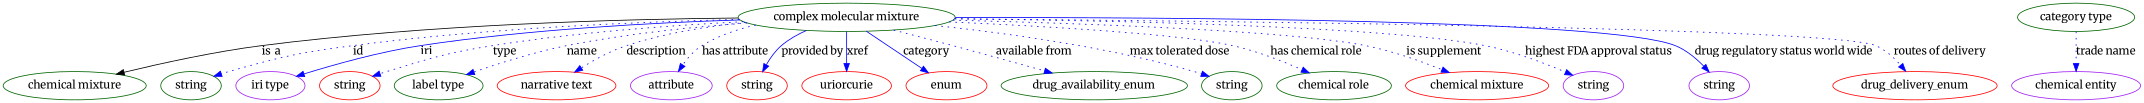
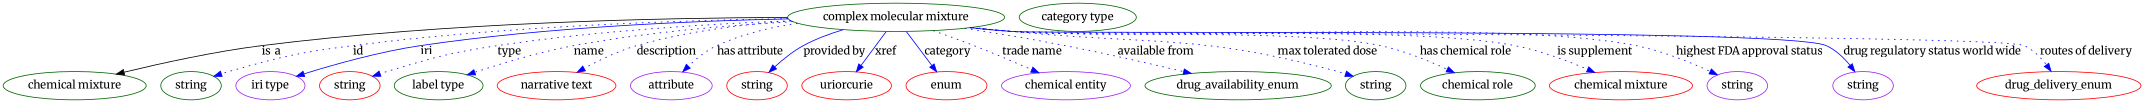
  digraph {
    fontname=Merriweather
    node [color=darkgreen fontname=Merriweather]
    edge [fontname=Merriweather style=dotted color=blue]
    n1 [height=0.5 label="complex molecular mixture" width=3.8274]
    "chemical mixture" [height=0.5 width=2.5276]
    n3 [height=0.5 label=string width=1.0652]
    n4 [color=purple height=0.5 label="iri type" width=1.2277]
    n5 [color=red height=0.5 label=string width=1.0652]
    n6 [height=0.5 label="label type" width=1.5707]
    n7 [color=red height=0.5 label="narrative text" width=2.0943]
    n8 [color=purple height=0.5 label=attribute width=1.4443]
    n9 [color=red height=0.5 label=string width=1.0652]
    n10 [color=red height=0.5 label=uriorcurie width=1.5887]
    n11 [color=red height=0.5 label=enum width=1.4263]
    n12 [color=purple height=0.5 label="chemical entity" width=2.2748]
    n13 [height=0.5 label=drug_availability_enum width=3.2858]
    n14 [height=0.5 label=string width=1.0652]
    n15 [height=0.5 label="chemical role" width=2.022]
    n16 [color=red height=0.5 label="chemical mixture" width=2.5276]
    n17 [color=purple height=0.5 label=string width=1.0652]
    n18 [color=purple height=0.5 label=string width=1.0652]
    n19 [color=red height=0.5 label=drug_delivery_enum width=2.9067]
    n20 [height=0.5 label="category type" width=2.0762]
    n1 -> "chemical mixture" [label=is_a style=solid color=""]
    n1 -> n3 [label=id]
    n1 -> n4 [label=iri style=solid]
    n1 -> n5 [label=type]
    n1 -> n6 [label=name]
    n1 -> n7 [label=description]
    n1 -> n8 [label="has attribute"]
    n1 -> n9 [label="provided by" style=solid]
    n1 -> n10 [label=xref style=solid]
    n1 -> n11 [label=category style=solid]
-   n20 -> n12 [label="trade name"]
+   n1 -> n12 [label="trade name"]
    n1 -> n13 [label="available from"]
    n1 -> n14 [label="max tolerated dose"]
    n1 -> n15 [label="has chemical role"]
    n1 -> n16 [label="is supplement"]
    n1 -> n17 [label="highest FDA approval status"]
    n1 -> n18 [label="drug regulatory status world wide" style=solid]
    n1 -> n19 [label="routes of delivery"]
  }
